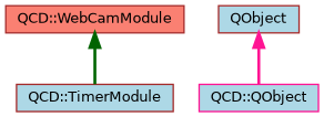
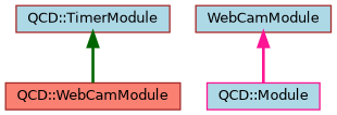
  digraph {
    node [color=brown fillcolor=lightblue fontname=Helvetica fontsize=10 shape=box style=filled]
    edge [dir=back fontname=Helvetica fontsize=10 labelfontname=Helvetica labelfontsize=10 style=bold]
    n1 [fillcolor=salmon fontcolor=black height=0.2 label="QCD::WebCamModule" width=0.4]
    n2 [height=0.2 label="QCD::TimerModule" width=0.4]
-   n3 [color=deeppink height=0.2 label="QCD::QObject" width=0.4]
-   n4 [height=0.2 label=QObject width=0.4]
-   n1 -> n2 [color=darkgreen]
+   n3 [color=deeppink height=0.2 label="QCD::Module" width=0.4]
+   n4 [height=0.2 label=WebCamModule width=0.4]
+   n2 -> n1 [color=darkgreen]
    n4 -> n3 [color=deeppink]
  }
